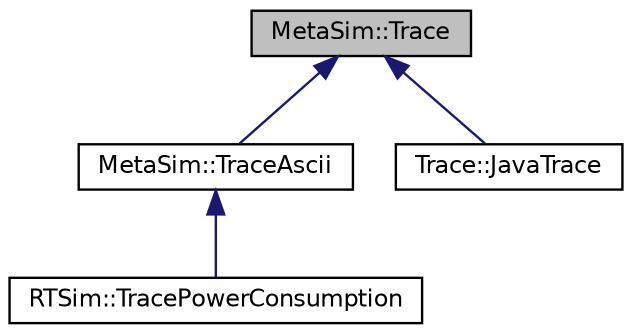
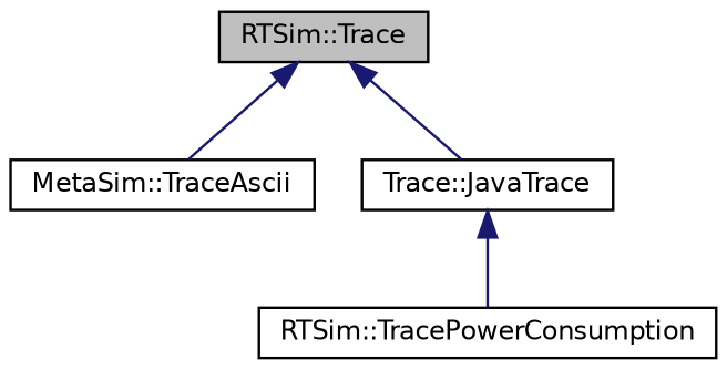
  digraph {
    node [color=black fillcolor=white fontname=Helvetica fontsize=10 shape=record style=filled]
    edge [color=midnightblue dir=back fontname=Helvetica fontsize=10 labelfontname=Helvetica labelfontsize=10 style=solid]
-   n1 [fillcolor=grey75 fontcolor=black height=0.2 label="MetaSim::Trace" width=0.4]
+   n1 [fillcolor=grey75 fontcolor=black height=0.2 label="RTSim::Trace" width=0.4]
    n2 [height=0.2 label="MetaSim::TraceAscii" width=0.4]
    n3 [height=0.2 label="Trace::JavaTrace" width=0.4]
    n4 [height=0.2 label="RTSim::TracePowerConsumption" width=0.4]
    n1 -> n2
    n1 -> n3
-   n2 -> n4
+   n3 -> n4
  }
